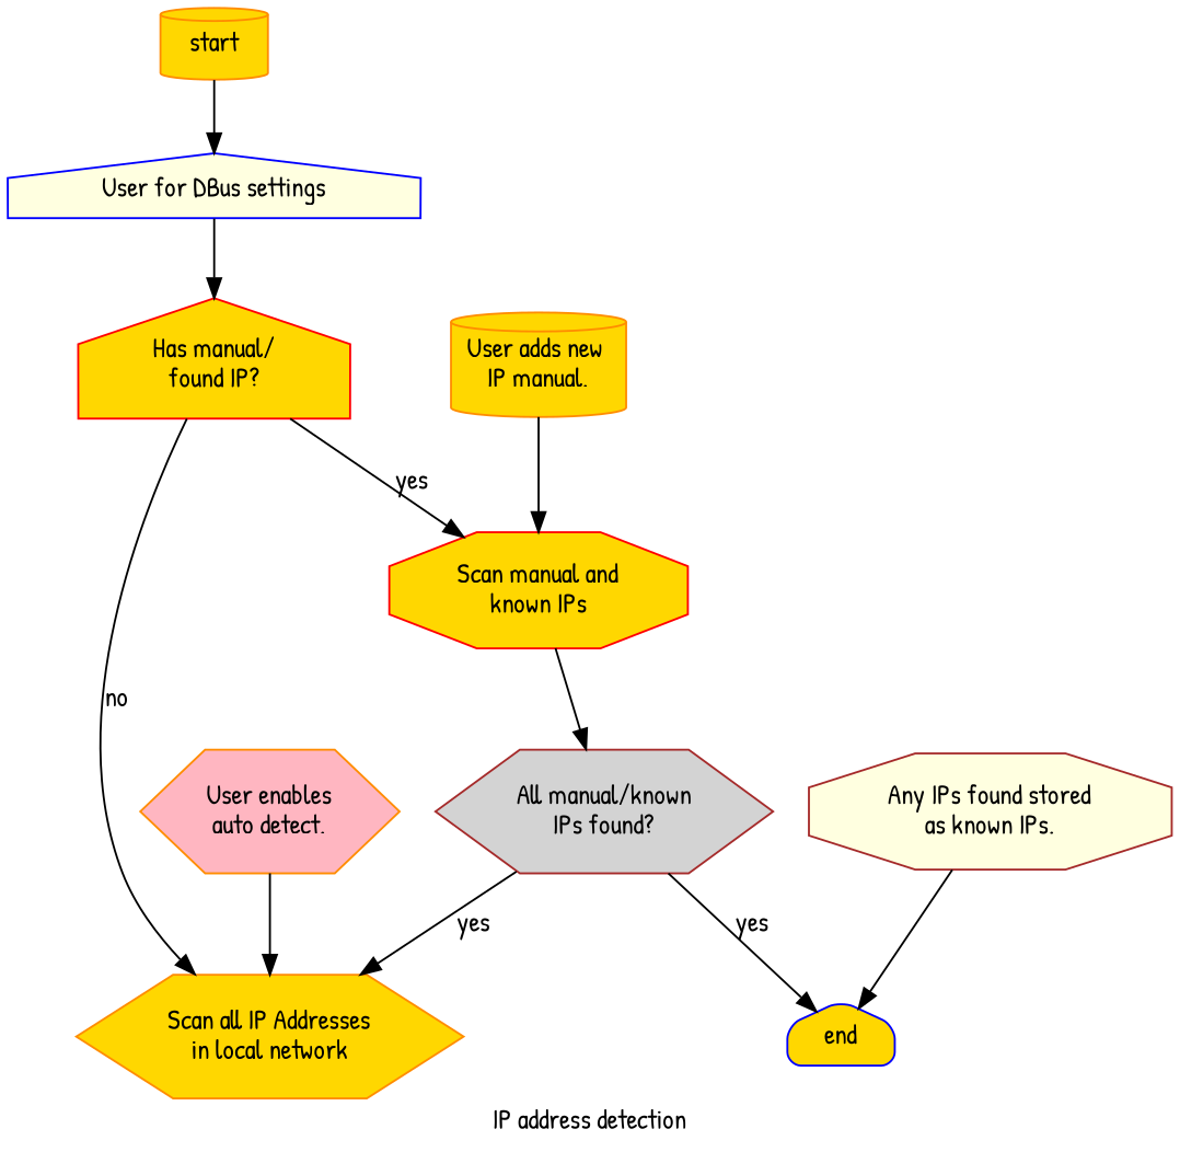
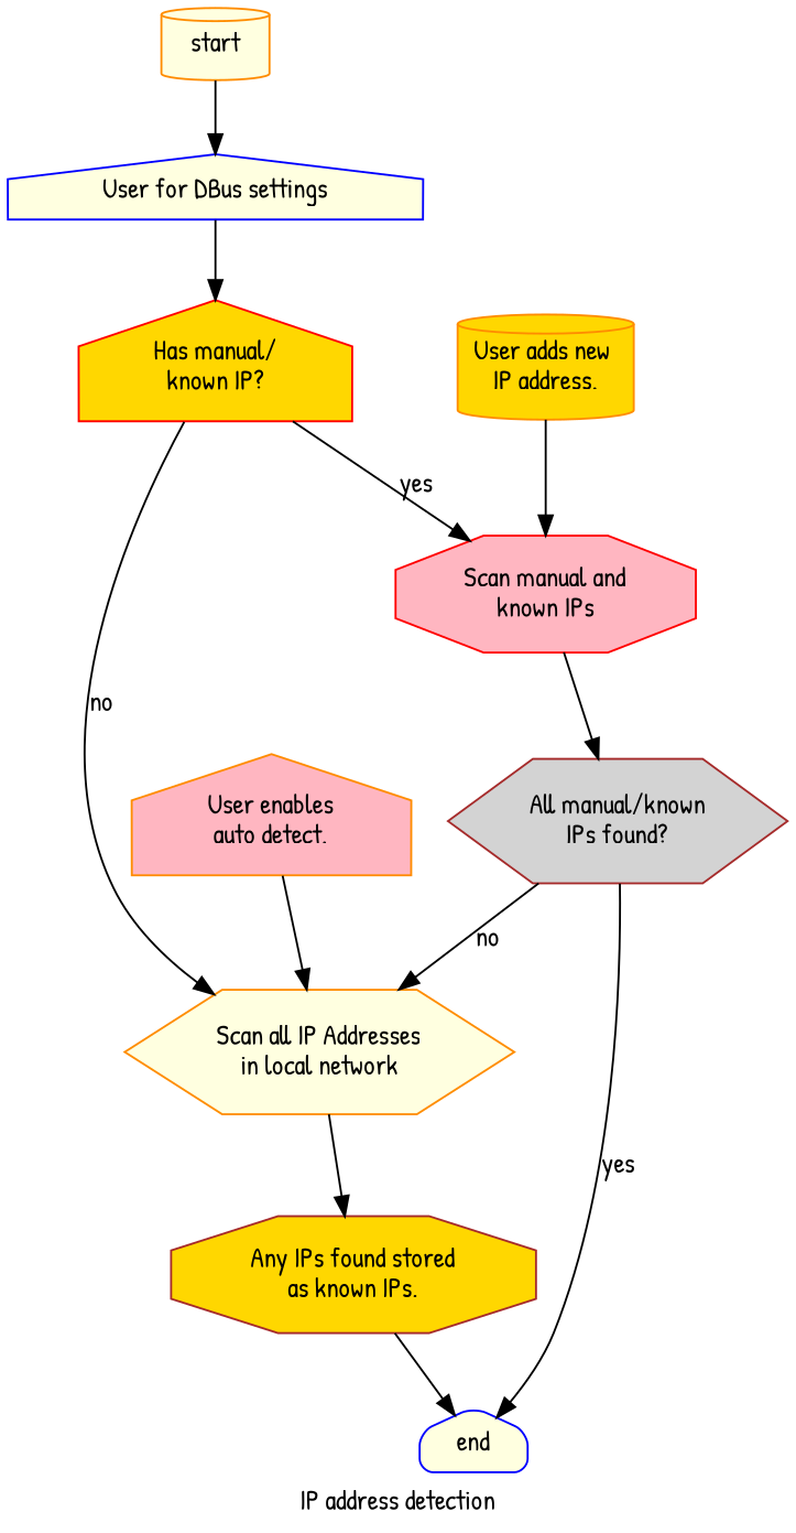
  digraph {
    fontname="Patrick Hand"
    label="IP address detection"
    node [color=darkorange fillcolor=lightyellow fontname="Patrick Hand" shape=house style=filled]
    edge [fontname="Patrick Hand"]
-   start [fillcolor=gold shape=cylinder style="rounded,filled"]
+   start [shape=cylinder style="rounded,filled"]
    n2 [color=blue label="User for DBus settings"]
-   n3 [color=red fillcolor=gold label="Has manual/\nfound IP?"]
-   n4 [fillcolor=gold label="Scan all IP Addresses\nin local network" shape=hexagon]
-   n5 [color=red fillcolor=gold label="Scan manual and\nknown IPs" shape=octagon]
-   n6 [color=brown label="Any IPs found stored\nas known IPs." shape=octagon]
+   n3 [color=red fillcolor=gold label="Has manual/\nknown IP?"]
+   n4 [label="Scan all IP Addresses\nin local network" shape=hexagon]
+   n5 [color=red fillcolor=lightpink label="Scan manual and\nknown IPs" shape=octagon]
+   n6 [color=brown fillcolor=gold label="Any IPs found stored\nas known IPs." shape=octagon]
    n7 [color=brown fillcolor=lightgrey label="All manual/known\nIPs found?" shape=hexagon]
-   end [color=blue fillcolor=gold style="rounded,filled"]
-   n9 [fillcolor=lightpink label="User enables\nauto detect." shape=hexagon]
-   n10 [fillcolor=gold label="User adds new \nIP manual." shape=cylinder]
+   end [color=blue style="rounded,filled"]
+   n9 [fillcolor=lightpink label="User enables\nauto detect."]
+   n10 [fillcolor=gold label="User adds new \nIP address." shape=cylinder]
    start -> n2
    n2 -> n3
    n3 -> n4 [label=no]
    n3 -> n5 [label=yes]
+   n4 -> n6
    n5 -> n7
    n6 -> end
-   n7 -> n4 [label=yes]
+   n7 -> n4 [label=no]
    n7 -> end [label=yes]
    n9 -> n4
    n10 -> n5
  }
